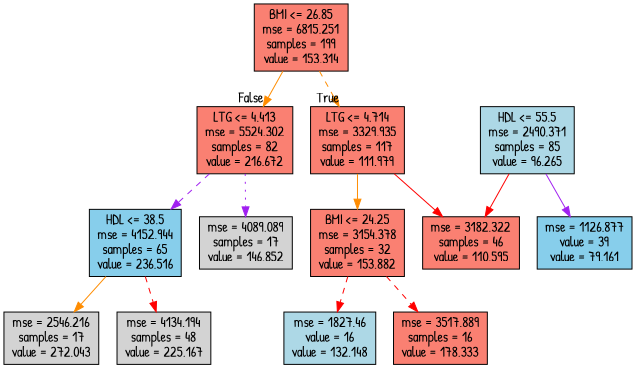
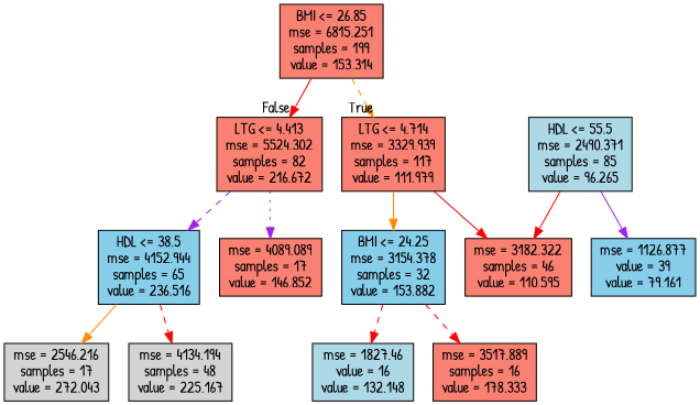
  digraph {
    fontname="Patrick Hand"
    node [color=black fillcolor=salmon fontname="Patrick Hand" shape=box style=filled]
    edge [color=red fontname="Patrick Hand" style=solid]
    n1 [label="BMI <= 26.85\nmse = 6815.251\nsamples = 199\nvalue = 153.314"]
-   n2 [label="LTG <= 4.714\nmse = 3329.935\nsamples = 117\nvalue = 111.979"]
+   n2 [label="LTG <= 4.714\nmse = 3329.939\nsamples = 117\nvalue = 111.979"]
    n3 [label="LTG <= 4.413\nmse = 5524.302\nsamples = 82\nvalue = 216.672"]
-   n4 [label="BMI <= 24.25\nmse = 3154.378\nsamples = 32\nvalue = 153.882"]
+   n4 [fillcolor=skyblue label="BMI <= 24.25\nmse = 3154.378\nsamples = 32\nvalue = 153.882"]
    n5 [label="mse = 3182.322\nsamples = 46\nvalue = 110.595"]
-   n6 [fillcolor=lightgrey label="mse = 4089.089\nsamples = 17\nvalue = 146.852"]
+   n6 [label="mse = 4089.089\nsamples = 17\nvalue = 146.852"]
    n7 [fillcolor=skyblue label="HDL <= 38.5\nmse = 4152.944\nsamples = 65\nvalue = 236.516"]
    n8 [fillcolor=lightblue label="HDL <= 55.5\nmse = 2490.371\nsamples = 85\nvalue = 96.265"]
    n9 [fillcolor=skyblue label="mse = 1126.877\nvalue = 39\nvalue = 79.161"]
    n10 [fillcolor=lightblue label="mse = 1827.46\nvalue = 16\nvalue = 132.148"]
    n11 [label="mse = 3517.889\nsamples = 16\nvalue = 178.333"]
    n12 [fillcolor=lightgrey label="mse = 2546.216\nsamples = 17\nvalue = 272.043"]
    n13 [fillcolor=lightgrey label="mse = 4134.194\nsamples = 48\nvalue = 225.167"]
    n1 -> n2 [color=darkorange headlabel=True labelangle=45 labeldistance=2.5 style=dashed]
-   n1 -> n3 [color=darkorange headlabel=False labelangle=-45 labeldistance=2.5]
+   n1 -> n3 [headlabel=False labelangle=-45 labeldistance=2.5]
    n2 -> n4 [color=darkorange]
    n2 -> n5
    n3 -> n6 [color=purple style=dotted]
    n3 -> n7 [color=purple style=dashed]
    n4 -> n10 [style=dashed]
    n4 -> n11 [style=dashed]
    n7 -> n12 [color=darkorange]
    n7 -> n13 [style=dashed]
    n8 -> n5
    n8 -> n9 [color=purple]
  }
